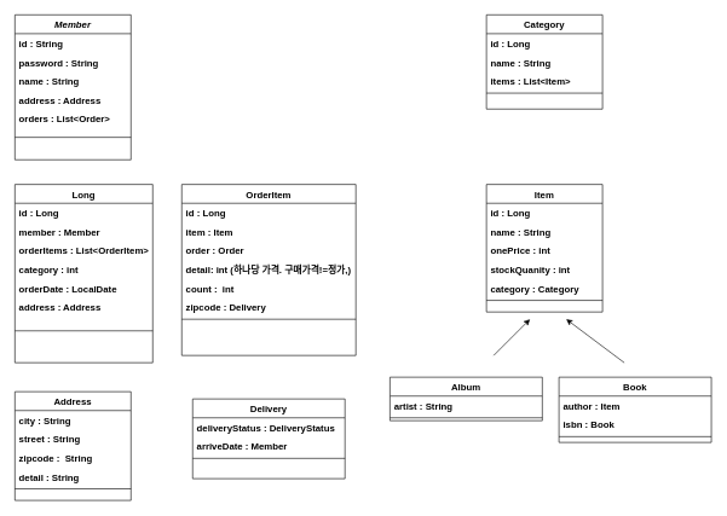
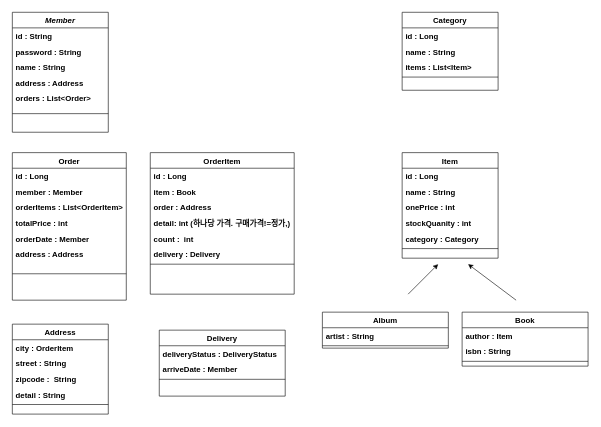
  <mxCell id="0" />
  <mxCell id="1" parent="0" />
  <mxCell id="2" value="Member" style="swimlane;fontStyle=3;align=center;verticalAlign=top;childLayout=stackLayout;horizontal=1;startSize=26;horizontalStack=0;resizeParent=1;resizeLast=0;collapsible=1;marginBottom=0;rounded=0;shadow=0;strokeWidth=1;fontSize=13;" parent="1" vertex="1"><mxGeometry x="20" y="20" width="160" height="200" as="geometry"><mxRectangle x="230" y="140" width="160" height="26" as="alternateBounds" /></mxGeometry></mxCell>
  <mxCell id="3" value="id : String" style="text;align=left;verticalAlign=top;spacingLeft=4;spacingRight=4;overflow=hidden;rotatable=0;points=[[0,0.5],[1,0.5]];portConstraint=eastwest;fontStyle=1;fontSize=13;" parent="2" vertex="1"><mxGeometry y="26" width="160" height="26" as="geometry" /></mxCell>
  <mxCell id="4" value="password : String" style="text;align=left;verticalAlign=top;spacingLeft=4;spacingRight=4;overflow=hidden;rotatable=0;points=[[0,0.5],[1,0.5]];portConstraint=eastwest;rounded=0;shadow=0;html=0;fontStyle=1;fontSize=13;" parent="2" vertex="1"><mxGeometry y="52" width="160" height="26" as="geometry" /></mxCell>
  <mxCell id="5" value="name : String" style="text;align=left;verticalAlign=top;spacingLeft=4;spacingRight=4;overflow=hidden;rotatable=0;points=[[0,0.5],[1,0.5]];portConstraint=eastwest;rounded=0;shadow=0;html=0;fontStyle=1;fontSize=13;" parent="2" vertex="1"><mxGeometry y="78" width="160" height="26" as="geometry" /></mxCell>
  <mxCell id="6" value="address : Address" style="text;align=left;verticalAlign=top;spacingLeft=4;spacingRight=4;overflow=hidden;rotatable=0;points=[[0,0.5],[1,0.5]];portConstraint=eastwest;rounded=0;shadow=0;html=0;fontStyle=1;fontSize=13;" parent="2" vertex="1"><mxGeometry y="104" width="160" height="26" as="geometry" /></mxCell>
  <mxCell id="7" value="orders : List&lt;Order&gt;" style="text;align=left;verticalAlign=top;spacingLeft=4;spacingRight=4;overflow=hidden;rotatable=0;points=[[0,0.5],[1,0.5]];portConstraint=eastwest;rounded=0;shadow=0;html=0;fontStyle=1;fontSize=13;" parent="2" vertex="1"><mxGeometry y="130" width="160" height="26" as="geometry" /></mxCell>
  <mxCell id="8" value="&#10;" style="text;align=left;verticalAlign=top;spacingLeft=4;spacingRight=4;overflow=hidden;rotatable=0;points=[[0,0.5],[1,0.5]];portConstraint=eastwest;rounded=0;shadow=0;html=0;fontStyle=1;fontSize=13;" parent="2" vertex="1"><mxGeometry y="156" width="160" height="6" as="geometry" /></mxCell>
  <mxCell id="9" value="" style="line;html=1;strokeWidth=1;align=left;verticalAlign=middle;spacingTop=-1;spacingLeft=3;spacingRight=3;rotatable=0;labelPosition=right;points=[];portConstraint=eastwest;fontStyle=1;fontSize=13;" parent="2" vertex="1"><mxGeometry y="162" width="160" height="14" as="geometry" /></mxCell>
- <mxCell id="10" value="Long" style="swimlane;fontStyle=1;align=center;verticalAlign=top;childLayout=stackLayout;horizontal=1;startSize=26;horizontalStack=0;resizeParent=1;resizeLast=0;collapsible=1;marginBottom=0;rounded=0;shadow=0;strokeWidth=1;fontSize=13;" parent="1" vertex="1"><mxGeometry x="20" y="254" width="190" height="246" as="geometry"><mxRectangle x="550" y="140" width="160" height="26" as="alternateBounds" /></mxGeometry></mxCell>
+ <mxCell id="10" value="Order" style="swimlane;fontStyle=1;align=center;verticalAlign=top;childLayout=stackLayout;horizontal=1;startSize=26;horizontalStack=0;resizeParent=1;resizeLast=0;collapsible=1;marginBottom=0;rounded=0;shadow=0;strokeWidth=1;fontSize=13;" parent="1" vertex="1"><mxGeometry x="20" y="254" width="190" height="246" as="geometry"><mxRectangle x="550" y="140" width="160" height="26" as="alternateBounds" /></mxGeometry></mxCell>
  <mxCell id="11" value="id : Long" style="text;align=left;verticalAlign=top;spacingLeft=4;spacingRight=4;overflow=hidden;rotatable=0;points=[[0,0.5],[1,0.5]];portConstraint=eastwest;fontStyle=1;fontSize=13;" parent="10" vertex="1"><mxGeometry y="26" width="190" height="26" as="geometry" /></mxCell>
  <mxCell id="12" value="member : Member" style="text;align=left;verticalAlign=top;spacingLeft=4;spacingRight=4;overflow=hidden;rotatable=0;points=[[0,0.5],[1,0.5]];portConstraint=eastwest;rounded=0;shadow=0;html=0;fontStyle=1;fontSize=13;" parent="10" vertex="1"><mxGeometry y="52" width="190" height="26" as="geometry" /></mxCell>
  <mxCell id="13" value="orderItems : List&lt;OrderItem&gt;" style="text;align=left;verticalAlign=top;spacingLeft=4;spacingRight=4;overflow=hidden;rotatable=0;points=[[0,0.5],[1,0.5]];portConstraint=eastwest;rounded=0;shadow=0;html=0;fontStyle=1;fontSize=13;" parent="10" vertex="1"><mxGeometry y="78" width="190" height="26" as="geometry" /></mxCell>
- <mxCell id="14" value="category : int" style="text;align=left;verticalAlign=top;spacingLeft=4;spacingRight=4;overflow=hidden;rotatable=0;points=[[0,0.5],[1,0.5]];portConstraint=eastwest;rounded=0;shadow=0;html=0;fontStyle=1;fontSize=13;" parent="10" vertex="1"><mxGeometry y="104" width="190" height="26" as="geometry" /></mxCell>
- <mxCell id="15" value="orderDate : LocalDate" style="text;align=left;verticalAlign=top;spacingLeft=4;spacingRight=4;overflow=hidden;rotatable=0;points=[[0,0.5],[1,0.5]];portConstraint=eastwest;rounded=0;shadow=0;html=0;fontStyle=1;fontSize=13;" parent="10" vertex="1"><mxGeometry y="130" width="190" height="26" as="geometry" /></mxCell>
+ <mxCell id="14" value="totalPrice : int" style="text;align=left;verticalAlign=top;spacingLeft=4;spacingRight=4;overflow=hidden;rotatable=0;points=[[0,0.5],[1,0.5]];portConstraint=eastwest;rounded=0;shadow=0;html=0;fontStyle=1;fontSize=13;" parent="10" vertex="1"><mxGeometry y="104" width="190" height="26" as="geometry" /></mxCell>
+ <mxCell id="15" value="orderDate : Member" style="text;align=left;verticalAlign=top;spacingLeft=4;spacingRight=4;overflow=hidden;rotatable=0;points=[[0,0.5],[1,0.5]];portConstraint=eastwest;rounded=0;shadow=0;html=0;fontStyle=1;fontSize=13;" parent="10" vertex="1"><mxGeometry y="130" width="190" height="26" as="geometry" /></mxCell>
  <mxCell id="16" value="address : Address" style="text;align=left;verticalAlign=top;spacingLeft=4;spacingRight=4;overflow=hidden;rotatable=0;points=[[0,0.5],[1,0.5]];portConstraint=eastwest;rounded=0;shadow=0;html=0;fontStyle=1;fontSize=13;" parent="10" vertex="1"><mxGeometry y="156" width="190" height="26" as="geometry" /></mxCell>
  <mxCell id="17" value="" style="line;html=1;strokeWidth=1;align=left;verticalAlign=middle;spacingTop=-1;spacingLeft=3;spacingRight=3;rotatable=0;labelPosition=right;points=[];portConstraint=eastwest;fontStyle=1;fontSize=13;" parent="10" vertex="1"><mxGeometry y="182" width="190" height="40" as="geometry" /></mxCell>
  <mxCell id="18" value="OrderItem" style="swimlane;fontStyle=1;align=center;verticalAlign=top;childLayout=stackLayout;horizontal=1;startSize=26;horizontalStack=0;resizeParent=1;resizeLast=0;collapsible=1;marginBottom=0;rounded=0;shadow=0;strokeWidth=1;fontSize=13;" parent="1" vertex="1"><mxGeometry x="250" y="254" width="240" height="236" as="geometry"><mxRectangle x="550" y="140" width="160" height="26" as="alternateBounds" /></mxGeometry></mxCell>
  <mxCell id="19" value="id : Long" style="text;align=left;verticalAlign=top;spacingLeft=4;spacingRight=4;overflow=hidden;rotatable=0;points=[[0,0.5],[1,0.5]];portConstraint=eastwest;fontStyle=1;fontSize=13;" parent="18" vertex="1"><mxGeometry y="26" width="240" height="26" as="geometry" /></mxCell>
- <mxCell id="20" value="item : Item" style="text;align=left;verticalAlign=top;spacingLeft=4;spacingRight=4;overflow=hidden;rotatable=0;points=[[0,0.5],[1,0.5]];portConstraint=eastwest;rounded=0;shadow=0;html=0;fontStyle=1;fontSize=13;" parent="18" vertex="1"><mxGeometry y="52" width="240" height="26" as="geometry" /></mxCell>
- <mxCell id="21" value="order : Order" style="text;align=left;verticalAlign=top;spacingLeft=4;spacingRight=4;overflow=hidden;rotatable=0;points=[[0,0.5],[1,0.5]];portConstraint=eastwest;rounded=0;shadow=0;html=0;fontStyle=1;fontSize=13;" parent="18" vertex="1"><mxGeometry y="78" width="240" height="26" as="geometry" /></mxCell>
+ <mxCell id="20" value="item : Book" style="text;align=left;verticalAlign=top;spacingLeft=4;spacingRight=4;overflow=hidden;rotatable=0;points=[[0,0.5],[1,0.5]];portConstraint=eastwest;rounded=0;shadow=0;html=0;fontStyle=1;fontSize=13;" parent="18" vertex="1"><mxGeometry y="52" width="240" height="26" as="geometry" /></mxCell>
+ <mxCell id="21" value="order : Address" style="text;align=left;verticalAlign=top;spacingLeft=4;spacingRight=4;overflow=hidden;rotatable=0;points=[[0,0.5],[1,0.5]];portConstraint=eastwest;rounded=0;shadow=0;html=0;fontStyle=1;fontSize=13;" parent="18" vertex="1"><mxGeometry y="78" width="240" height="26" as="geometry" /></mxCell>
  <mxCell id="22" value="detail: int (하나당 가격. 구매가격!=정가,)" style="text;align=left;verticalAlign=top;spacingLeft=4;spacingRight=4;overflow=hidden;rotatable=0;points=[[0,0.5],[1,0.5]];portConstraint=eastwest;rounded=0;shadow=0;html=0;fontStyle=1;fontSize=13;" parent="18" vertex="1"><mxGeometry y="104" width="240" height="26" as="geometry" /></mxCell>
  <mxCell id="23" value="count :  int" style="text;align=left;verticalAlign=top;spacingLeft=4;spacingRight=4;overflow=hidden;rotatable=0;points=[[0,0.5],[1,0.5]];portConstraint=eastwest;rounded=0;shadow=0;html=0;fontStyle=1;fontSize=13;" parent="18" vertex="1"><mxGeometry y="130" width="240" height="26" as="geometry" /></mxCell>
- <mxCell id="24" value="zipcode : Delivery" style="text;align=left;verticalAlign=top;spacingLeft=4;spacingRight=4;overflow=hidden;rotatable=0;points=[[0,0.5],[1,0.5]];portConstraint=eastwest;rounded=0;shadow=0;html=0;fontSize=13;fontStyle=1" parent="18" vertex="1"><mxGeometry y="156" width="240" height="26" as="geometry" /></mxCell>
+ <mxCell id="24" value="delivery : Delivery" style="text;align=left;verticalAlign=top;spacingLeft=4;spacingRight=4;overflow=hidden;rotatable=0;points=[[0,0.5],[1,0.5]];portConstraint=eastwest;rounded=0;shadow=0;html=0;fontSize=13;fontStyle=1" parent="18" vertex="1"><mxGeometry y="156" width="240" height="26" as="geometry" /></mxCell>
  <mxCell id="25" value="" style="line;html=1;strokeWidth=1;align=left;verticalAlign=middle;spacingTop=-1;spacingLeft=3;spacingRight=3;rotatable=0;labelPosition=right;points=[];portConstraint=eastwest;fontStyle=1;fontSize=13;" parent="18" vertex="1"><mxGeometry y="182" width="240" height="8" as="geometry" /></mxCell>
  <mxCell id="26" value="Item" style="swimlane;fontStyle=1;align=center;verticalAlign=top;childLayout=stackLayout;horizontal=1;startSize=26;horizontalStack=0;resizeParent=1;resizeLast=0;collapsible=1;marginBottom=0;rounded=0;shadow=0;strokeWidth=1;fontSize=13;" parent="1" vertex="1"><mxGeometry x="670" y="254" width="160" height="176" as="geometry"><mxRectangle x="550" y="140" width="160" height="26" as="alternateBounds" /></mxGeometry></mxCell>
  <mxCell id="27" value="id : Long" style="text;align=left;verticalAlign=top;spacingLeft=4;spacingRight=4;overflow=hidden;rotatable=0;points=[[0,0.5],[1,0.5]];portConstraint=eastwest;fontStyle=1;fontSize=13;" parent="26" vertex="1"><mxGeometry y="26" width="160" height="26" as="geometry" /></mxCell>
  <mxCell id="28" value="name : String" style="text;align=left;verticalAlign=top;spacingLeft=4;spacingRight=4;overflow=hidden;rotatable=0;points=[[0,0.5],[1,0.5]];portConstraint=eastwest;rounded=0;shadow=0;html=0;fontStyle=1;fontSize=13;" parent="26" vertex="1"><mxGeometry y="52" width="160" height="26" as="geometry" /></mxCell>
  <mxCell id="29" value="onePrice : int" style="text;align=left;verticalAlign=top;spacingLeft=4;spacingRight=4;overflow=hidden;rotatable=0;points=[[0,0.5],[1,0.5]];portConstraint=eastwest;rounded=0;shadow=0;html=0;fontStyle=1;fontSize=13;" parent="26" vertex="1"><mxGeometry y="78" width="160" height="26" as="geometry" /></mxCell>
  <mxCell id="30" value="stockQuanity : int" style="text;align=left;verticalAlign=top;spacingLeft=4;spacingRight=4;overflow=hidden;rotatable=0;points=[[0,0.5],[1,0.5]];portConstraint=eastwest;rounded=0;shadow=0;html=0;fontStyle=1;fontSize=13;" parent="26" vertex="1"><mxGeometry y="104" width="160" height="26" as="geometry" /></mxCell>
  <mxCell id="31" value="category : Category" style="text;align=left;verticalAlign=top;spacingLeft=4;spacingRight=4;overflow=hidden;rotatable=0;points=[[0,0.5],[1,0.5]];portConstraint=eastwest;rounded=0;shadow=0;html=0;fontStyle=1;fontSize=13;" parent="26" vertex="1"><mxGeometry y="130" width="160" height="26" as="geometry" /></mxCell>
  <mxCell id="32" value="" style="line;html=1;strokeWidth=1;align=left;verticalAlign=middle;spacingTop=-1;spacingLeft=3;spacingRight=3;rotatable=0;labelPosition=right;points=[];portConstraint=eastwest;fontStyle=1;fontSize=13;" parent="26" vertex="1"><mxGeometry y="156" width="160" height="8" as="geometry" /></mxCell>
  <mxCell id="33" value="Address" style="swimlane;fontStyle=1;align=center;verticalAlign=top;childLayout=stackLayout;horizontal=1;startSize=26;horizontalStack=0;resizeParent=1;resizeLast=0;collapsible=1;marginBottom=0;rounded=0;shadow=0;strokeWidth=1;fontSize=13;" parent="1" vertex="1"><mxGeometry x="20" y="540" width="160" height="150" as="geometry"><mxRectangle x="550" y="140" width="160" height="26" as="alternateBounds" /></mxGeometry></mxCell>
- <mxCell id="34" value="city : String" style="text;align=left;verticalAlign=top;spacingLeft=4;spacingRight=4;overflow=hidden;rotatable=0;points=[[0,0.5],[1,0.5]];portConstraint=eastwest;fontStyle=1;fontSize=13;" parent="33" vertex="1"><mxGeometry y="26" width="160" height="26" as="geometry" /></mxCell>
+ <mxCell id="34" value="city : OrderItem" style="text;align=left;verticalAlign=top;spacingLeft=4;spacingRight=4;overflow=hidden;rotatable=0;points=[[0,0.5],[1,0.5]];portConstraint=eastwest;fontStyle=1;fontSize=13;" parent="33" vertex="1"><mxGeometry y="26" width="160" height="26" as="geometry" /></mxCell>
  <mxCell id="35" value="street : String" style="text;align=left;verticalAlign=top;spacingLeft=4;spacingRight=4;overflow=hidden;rotatable=0;points=[[0,0.5],[1,0.5]];portConstraint=eastwest;rounded=0;shadow=0;html=0;fontStyle=1;fontSize=13;" parent="33" vertex="1"><mxGeometry y="52" width="160" height="26" as="geometry" /></mxCell>
  <mxCell id="36" value="zipcode :  String" style="text;align=left;verticalAlign=top;spacingLeft=4;spacingRight=4;overflow=hidden;rotatable=0;points=[[0,0.5],[1,0.5]];portConstraint=eastwest;rounded=0;shadow=0;html=0;fontStyle=1;fontSize=13;" parent="33" vertex="1"><mxGeometry y="78" width="160" height="26" as="geometry" /></mxCell>
  <mxCell id="37" value="detail : String" style="text;align=left;verticalAlign=top;spacingLeft=4;spacingRight=4;overflow=hidden;rotatable=0;points=[[0,0.5],[1,0.5]];portConstraint=eastwest;rounded=0;shadow=0;html=0;fontStyle=1;fontSize=13;" parent="33" vertex="1"><mxGeometry y="104" width="160" height="26" as="geometry" /></mxCell>
  <mxCell id="38" value="" style="line;html=1;strokeWidth=1;align=left;verticalAlign=middle;spacingTop=-1;spacingLeft=3;spacingRight=3;rotatable=0;labelPosition=right;points=[];portConstraint=eastwest;fontStyle=1;fontSize=13;" parent="33" vertex="1"><mxGeometry y="130" width="160" height="8" as="geometry" /></mxCell>
  <mxCell id="39" value="Delivery" style="swimlane;fontStyle=1;align=center;verticalAlign=top;childLayout=stackLayout;horizontal=1;startSize=26;horizontalStack=0;resizeParent=1;resizeLast=0;collapsible=1;marginBottom=0;rounded=0;shadow=0;strokeWidth=1;fontSize=13;" parent="1" vertex="1"><mxGeometry x="265" y="550" width="210" height="110" as="geometry"><mxRectangle x="550" y="140" width="160" height="26" as="alternateBounds" /></mxGeometry></mxCell>
  <mxCell id="40" value="deliveryStatus : DeliveryStatus" style="text;align=left;verticalAlign=top;spacingLeft=4;spacingRight=4;overflow=hidden;rotatable=0;points=[[0,0.5],[1,0.5]];portConstraint=eastwest;rounded=0;shadow=0;html=0;fontStyle=1;fontSize=13;" parent="39" vertex="1"><mxGeometry y="26" width="210" height="26" as="geometry" /></mxCell>
  <mxCell id="41" value="arriveDate : Member" style="text;align=left;verticalAlign=top;spacingLeft=4;spacingRight=4;overflow=hidden;rotatable=0;points=[[0,0.5],[1,0.5]];portConstraint=eastwest;rounded=0;shadow=0;html=0;fontStyle=1;fontSize=13;" parent="39" vertex="1"><mxGeometry y="52" width="210" height="26" as="geometry" /></mxCell>
  <mxCell id="42" value="" style="line;html=1;strokeWidth=1;align=left;verticalAlign=middle;spacingTop=-1;spacingLeft=3;spacingRight=3;rotatable=0;labelPosition=right;points=[];portConstraint=eastwest;fontStyle=1;fontSize=13;" parent="39" vertex="1"><mxGeometry y="78" width="210" height="8" as="geometry" /></mxCell>
  <mxCell id="43" value="Category" style="swimlane;fontStyle=1;align=center;verticalAlign=top;childLayout=stackLayout;horizontal=1;startSize=26;horizontalStack=0;resizeParent=1;resizeLast=0;collapsible=1;marginBottom=0;rounded=0;shadow=0;strokeWidth=1;fontSize=13;" parent="1" vertex="1"><mxGeometry x="670" y="20" width="160" height="130" as="geometry"><mxRectangle x="550" y="140" width="160" height="26" as="alternateBounds" /></mxGeometry></mxCell>
  <mxCell id="44" value="id : Long" style="text;align=left;verticalAlign=top;spacingLeft=4;spacingRight=4;overflow=hidden;rotatable=0;points=[[0,0.5],[1,0.5]];portConstraint=eastwest;fontStyle=1;fontSize=13;" parent="43" vertex="1"><mxGeometry y="26" width="160" height="26" as="geometry" /></mxCell>
  <mxCell id="45" value="name : String" style="text;align=left;verticalAlign=top;spacingLeft=4;spacingRight=4;overflow=hidden;rotatable=0;points=[[0,0.5],[1,0.5]];portConstraint=eastwest;rounded=0;shadow=0;html=0;fontStyle=1;fontSize=13;" parent="43" vertex="1"><mxGeometry y="52" width="160" height="26" as="geometry" /></mxCell>
  <mxCell id="46" value="items : List&lt;Item&gt;" style="text;align=left;verticalAlign=top;spacingLeft=4;spacingRight=4;overflow=hidden;rotatable=0;points=[[0,0.5],[1,0.5]];portConstraint=eastwest;rounded=0;shadow=0;html=0;fontStyle=1;fontSize=13;" parent="43" vertex="1"><mxGeometry y="78" width="160" height="26" as="geometry" /></mxCell>
  <mxCell id="47" value="" style="line;html=1;strokeWidth=1;align=left;verticalAlign=middle;spacingTop=-1;spacingLeft=3;spacingRight=3;rotatable=0;labelPosition=right;points=[];portConstraint=eastwest;fontStyle=1;fontSize=13;" parent="43" vertex="1"><mxGeometry y="104" width="160" height="8" as="geometry" /></mxCell>
  <mxCell id="48" value="Book" style="swimlane;fontStyle=1;align=center;verticalAlign=top;childLayout=stackLayout;horizontal=1;startSize=26;horizontalStack=0;resizeParent=1;resizeLast=0;collapsible=1;marginBottom=0;rounded=0;shadow=0;strokeWidth=1;fontSize=13;" vertex="1" parent="1"><mxGeometry x="770" y="520" width="210" height="90" as="geometry"><mxRectangle x="550" y="140" width="160" height="26" as="alternateBounds" /></mxGeometry></mxCell>
  <mxCell id="49" value="author : Item&#10;" style="text;align=left;verticalAlign=top;spacingLeft=4;spacingRight=4;overflow=hidden;rotatable=0;points=[[0,0.5],[1,0.5]];portConstraint=eastwest;rounded=0;shadow=0;html=0;fontStyle=1;fontSize=13;" vertex="1" parent="48"><mxGeometry y="26" width="210" height="26" as="geometry" /></mxCell>
- <mxCell id="50" value="isbn : Book" style="text;align=left;verticalAlign=top;spacingLeft=4;spacingRight=4;overflow=hidden;rotatable=0;points=[[0,0.5],[1,0.5]];portConstraint=eastwest;rounded=0;shadow=0;html=0;fontStyle=1;fontSize=13;" vertex="1" parent="48"><mxGeometry y="52" width="210" height="26" as="geometry" /></mxCell>
+ <mxCell id="50" value="isbn : String" style="text;align=left;verticalAlign=top;spacingLeft=4;spacingRight=4;overflow=hidden;rotatable=0;points=[[0,0.5],[1,0.5]];portConstraint=eastwest;rounded=0;shadow=0;html=0;fontStyle=1;fontSize=13;" vertex="1" parent="48"><mxGeometry y="52" width="210" height="26" as="geometry" /></mxCell>
  <mxCell id="51" value="" style="line;html=1;strokeWidth=1;align=left;verticalAlign=middle;spacingTop=-1;spacingLeft=3;spacingRight=3;rotatable=0;labelPosition=right;points=[];portConstraint=eastwest;fontStyle=1;fontSize=13;" vertex="1" parent="48"><mxGeometry y="78" width="210" height="8" as="geometry" /></mxCell>
  <mxCell id="52" value="Album" style="swimlane;fontStyle=1;align=center;verticalAlign=top;childLayout=stackLayout;horizontal=1;startSize=26;horizontalStack=0;resizeParent=1;resizeLast=0;collapsible=1;marginBottom=0;rounded=0;shadow=0;strokeWidth=1;fontSize=13;" vertex="1" parent="1"><mxGeometry x="537" y="520" width="210" height="60" as="geometry"><mxRectangle x="550" y="140" width="160" height="26" as="alternateBounds" /></mxGeometry></mxCell>
  <mxCell id="53" value="artist : String" style="text;align=left;verticalAlign=top;spacingLeft=4;spacingRight=4;overflow=hidden;rotatable=0;points=[[0,0.5],[1,0.5]];portConstraint=eastwest;rounded=0;shadow=0;html=0;fontStyle=1;fontSize=13;" vertex="1" parent="52"><mxGeometry y="26" width="210" height="26" as="geometry" /></mxCell>
  <mxCell id="54" value="" style="line;html=1;strokeWidth=1;align=left;verticalAlign=middle;spacingTop=-1;spacingLeft=3;spacingRight=3;rotatable=0;labelPosition=right;points=[];portConstraint=eastwest;fontStyle=1;fontSize=13;" vertex="1" parent="52"><mxGeometry y="52" width="210" height="8" as="geometry" /></mxCell>
  <mxCell id="55" value="" style="endArrow=classic;html=1;rounded=0;" edge="1" parent="1"><mxGeometry width="50" height="50" relative="1" as="geometry"><mxPoint x="680" y="490" as="sourcePoint" /><mxPoint x="730" y="440" as="targetPoint" /></mxGeometry></mxCell>
  <mxCell id="56" value="" style="endArrow=classic;html=1;rounded=0;" edge="1" parent="1"><mxGeometry width="50" height="50" relative="1" as="geometry"><mxPoint x="860" y="500" as="sourcePoint" /><mxPoint x="780" y="440" as="targetPoint" /></mxGeometry></mxCell>
